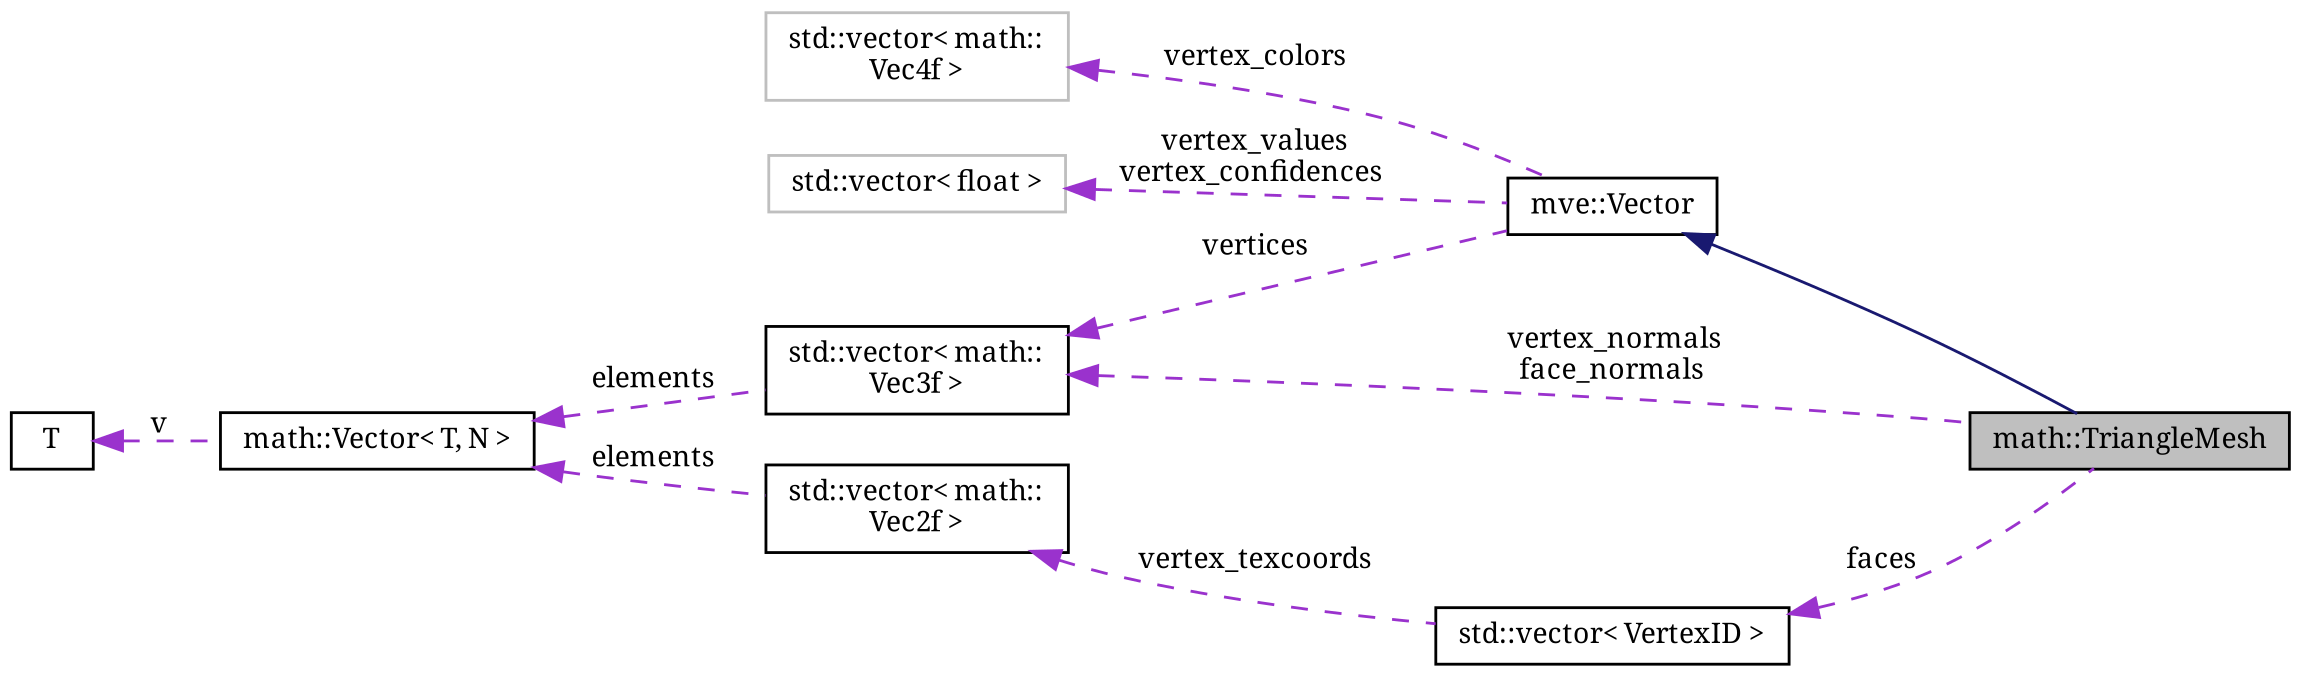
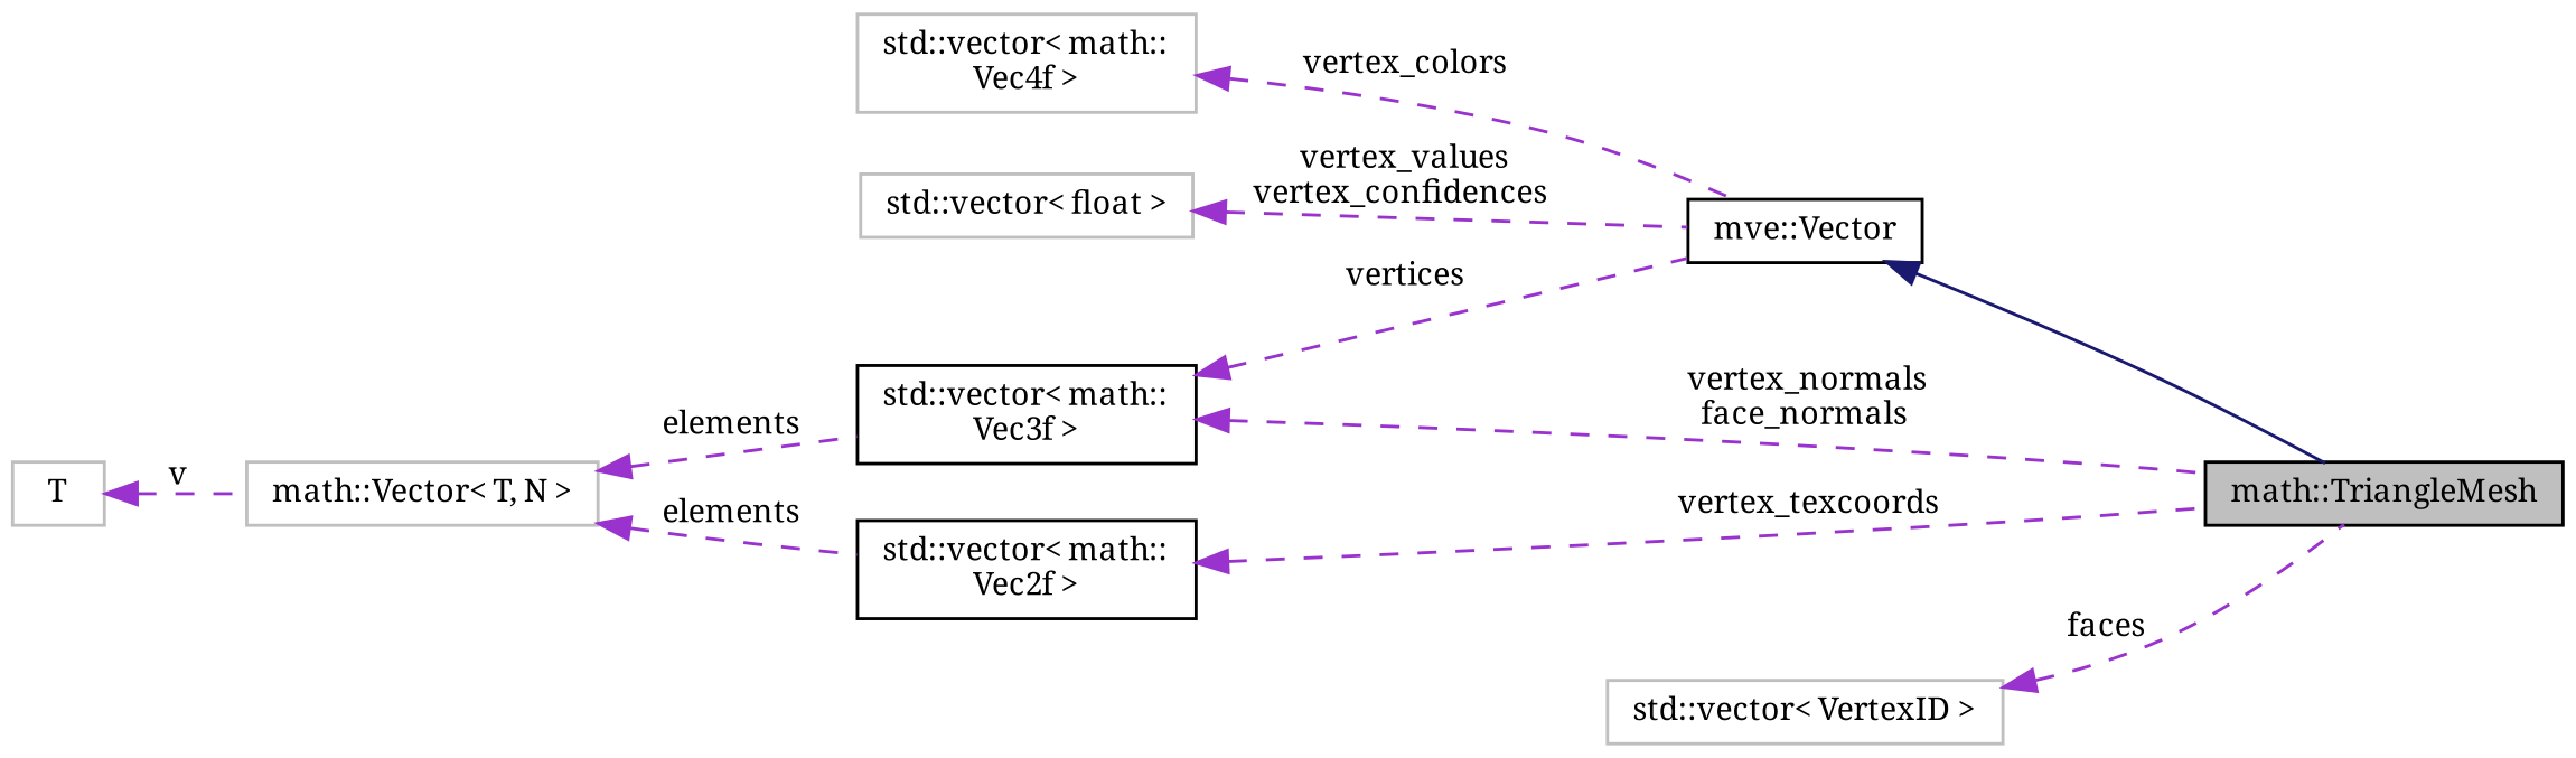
  digraph {
    fontname="Noto Serif"
    rankdir=LR
    node [color=black fillcolor=white fontname="Noto Serif" fontsize=10 shape=record style=filled]
    edge [color=darkorchid3 dir=back fontname="Noto Serif" fontsize=10 labelfontname=FreeSans labelfontsize=10 style=dashed]
    n1 [fillcolor=grey75 fontcolor=black height=0.2 label="math::TriangleMesh" width=0.4]
    n2 [height=0.2 label="mve::Vector" width=0.4]
    n3 [color=grey75 height=0.2 label="std::vector\< math::\lVec4f \>" width=0.4]
-   n4 [height=0.2 label="math::Vector\< T, N \>" width=0.4]
+   n4 [color=grey75 height=0.2 label="math::Vector\< T, N \>" width=0.4]
    n5 [height=0.2 label="std::vector\< math::\lVec3f \>" width=0.4]
    n6 [height=0.2 label="std::vector\< math::\lVec2f \>" width=0.4]
-   n7 [height=0.2 label=T width=0.4]
+   n7 [color=grey75 height=0.2 label=T width=0.4]
    n8 [color=grey75 height=0.2 label="std::vector\< float \>" width=0.4]
-   n9 [height=0.2 label="std::vector\< VertexID \>" width=0.4]
+   n9 [color=grey75 height=0.2 label="std::vector\< VertexID \>" width=0.4]
    n2 -> n1 [color=midnightblue style=solid]
    n3 -> n2 [label=" vertex_colors"]
    n4 -> n5 [label=" elements"]
    n4 -> n6 [label=" elements"]
    n5 -> n1 [label=" vertex_normals\nface_normals"]
    n5 -> n2 [label=" vertices"]
-   n6 -> n9 [label=" vertex_texcoords"]
+   n6 -> n1 [label=" vertex_texcoords"]
    n7 -> n4 [label=" v"]
    n8 -> n2 [label=" vertex_values\nvertex_confidences"]
    n9 -> n1 [label=" faces"]
  }
